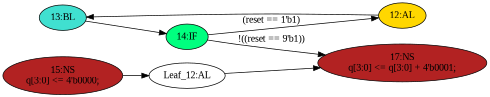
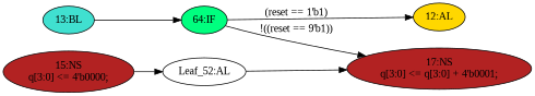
  strict digraph {
    fontname="Liberation Serif"
    rankdir=LR
    node [fillcolor=firebrick fontname="Liberation Serif" statements="[]" style=filled typ=NonblockingSubstitution]
    edge [cond="[]" fontname="Liberation Serif" lineno=None]
    n1 [ast="<pyverilog.vparser.ast.Block object at 0x7fb3358e8210>" fillcolor=turquoise label="13:BL" typ=Block]
-   n2 [ast="<pyverilog.vparser.ast.IfStatement object at 0x7fb3358e8310>" fillcolor=springgreen label="14:IF" typ=IfStatement]
+   n2 [ast="<pyverilog.vparser.ast.IfStatement object at 0x7fb3358e8310>" fillcolor=springgreen label="64:IF" typ=IfStatement]
    n3 [ast="<pyverilog.vparser.ast.NonblockingSubstitution object at 0x7fb3358e8390>" label="17:NS\nq[3:0] <= q[3:0] + 4'b0001;" statements="[<pyverilog.vparser.ast.NonblockingSubstitution object at 0x7fb3358e8390>]"]
    n4 [ast="<pyverilog.vparser.ast.Always object at 0x7fb3358e8a50>" clk_sens=True fillcolor=gold label="12:AL" sens="['clk']" typ=Always use_var="['reset', 'q']"]
    n5 [ast="<pyverilog.vparser.ast.NonblockingSubstitution object at 0x7fb3358e8750>" label="15:NS\nq[3:0] <= 4'b0000;" statements="[<pyverilog.vparser.ast.NonblockingSubstitution object at 0x7fb3358e8750>]"]
-   n6 [def_var="['q']" label="Leaf_12:AL" fillcolor="" statements="" style="" typ=""]
+   n6 [def_var="['q']" label="Leaf_52:AL" fillcolor="" statements="" style="" typ=""]
    n1 -> n2
    n2 -> n3 [cond="['reset']" label="!((reset == 9'b1))" lineno=14]
    n2 -> n4 [cond="['reset']" label="(reset == 1'b1)" lineno=14]
-   n4 -> n1
    n5 -> n6
    n6 -> n3
  }
